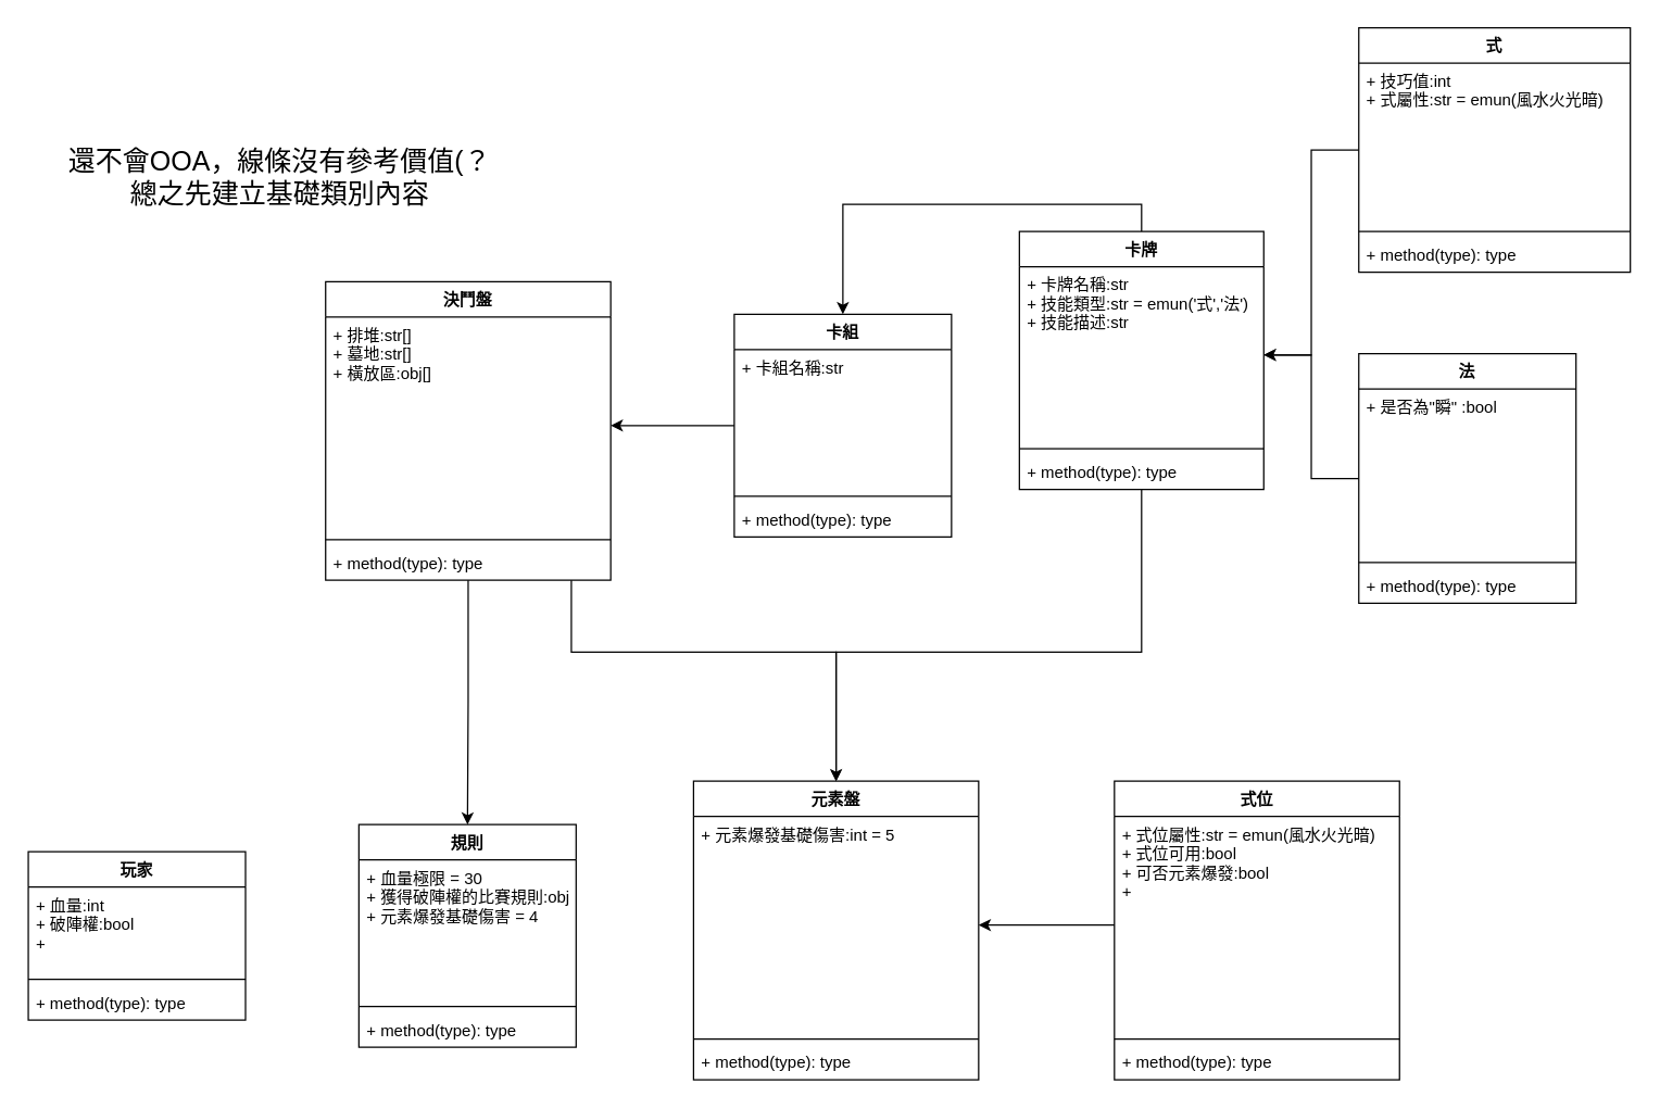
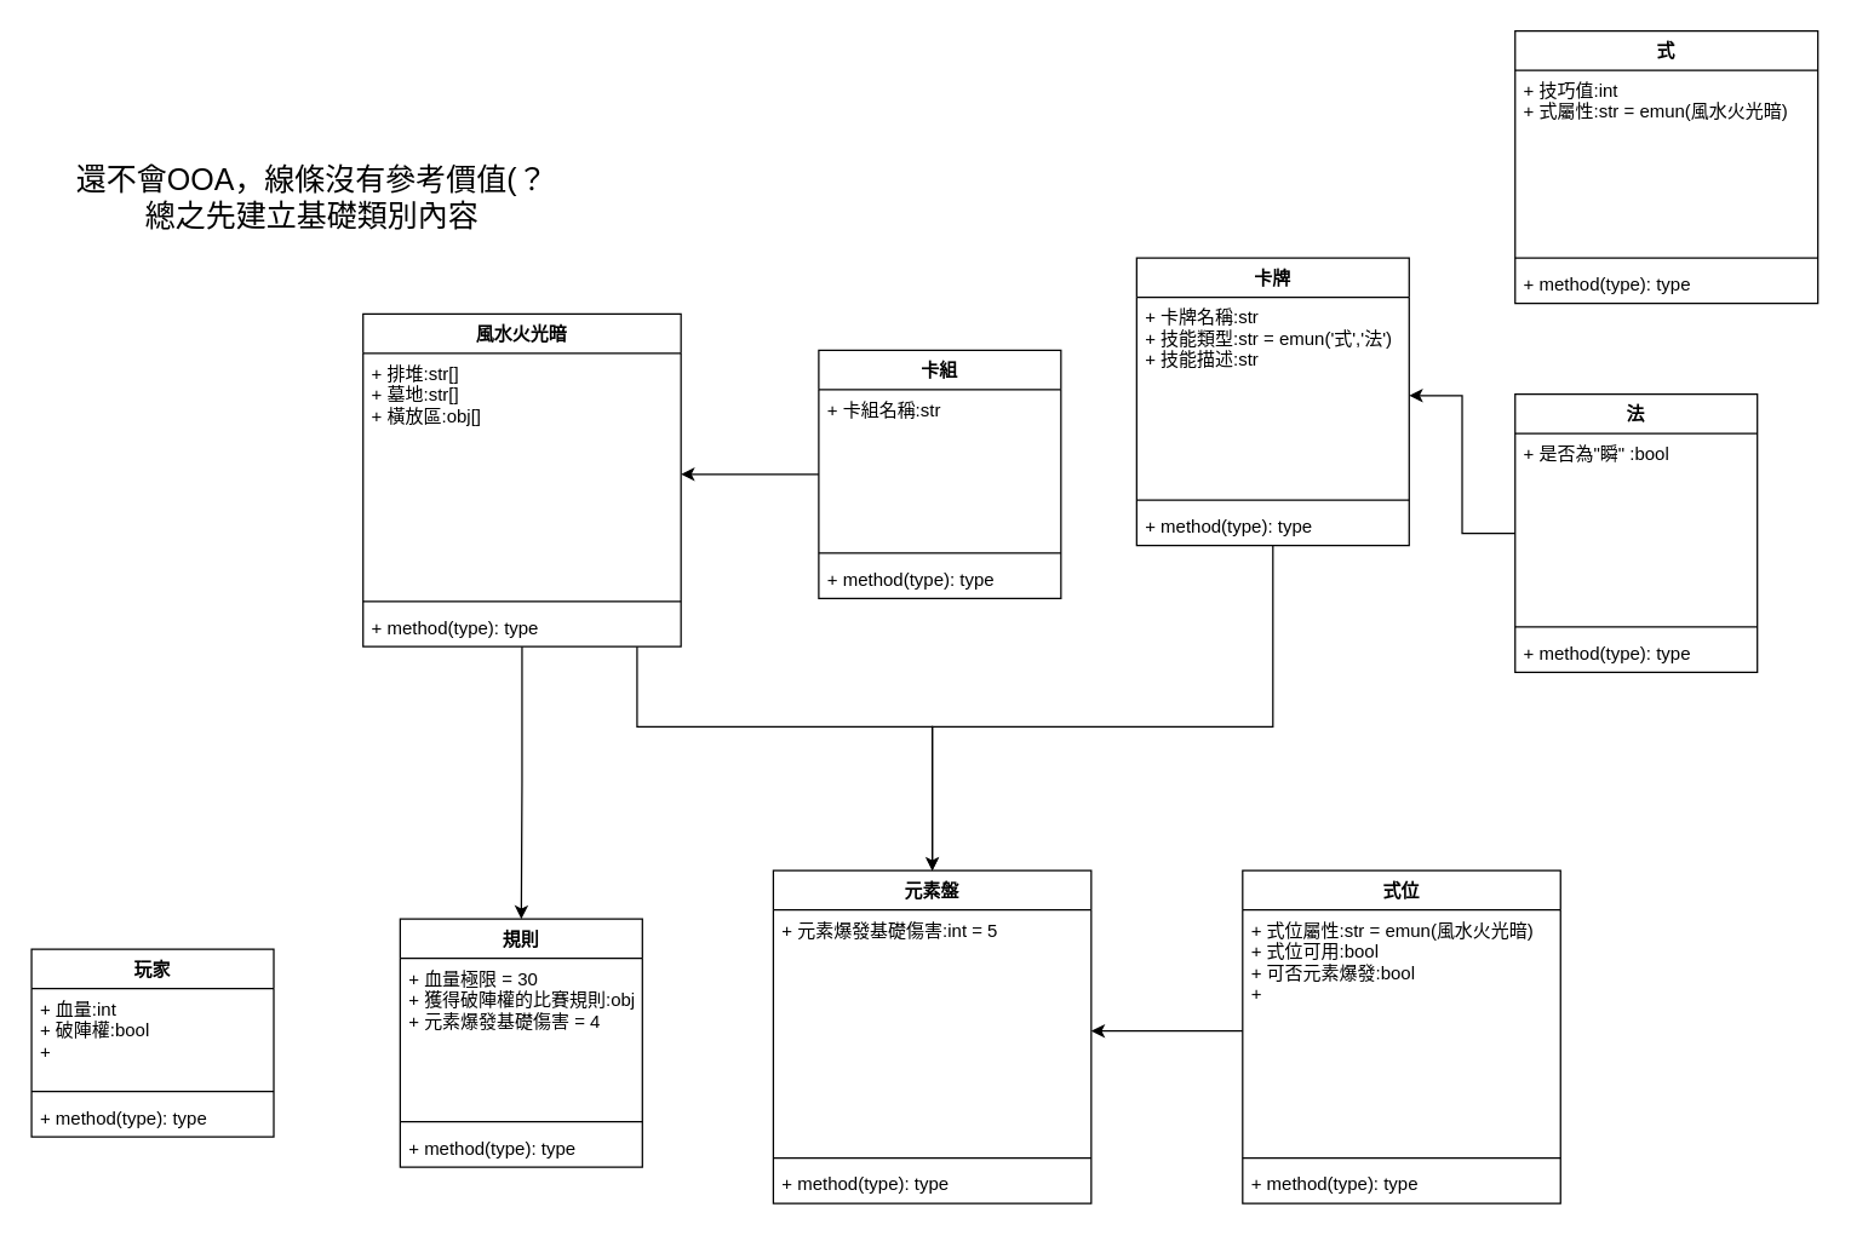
  <mxCell id="0" />
  <mxCell id="1" parent="0" />
  <mxCell id="2" value="元素盤" style="swimlane;fontStyle=1;align=center;verticalAlign=top;childLayout=stackLayout;horizontal=1;startSize=26;horizontalStack=0;resizeParent=1;resizeParentMax=0;resizeLast=0;collapsible=1;marginBottom=0;" parent="1" vertex="1"><mxGeometry x="510" y="575" width="210" height="220" as="geometry" /></mxCell>
  <mxCell id="3" value="+ 元素爆發基礎傷害:int = 5" style="text;strokeColor=none;fillColor=none;align=left;verticalAlign=top;spacingLeft=4;spacingRight=4;overflow=hidden;rotatable=0;points=[[0,0.5],[1,0.5]];portConstraint=eastwest;" parent="2" vertex="1"><mxGeometry y="26" width="210" height="160" as="geometry" /></mxCell>
  <mxCell id="4" value="" style="line;strokeWidth=1;fillColor=none;align=left;verticalAlign=middle;spacingTop=-1;spacingLeft=3;spacingRight=3;rotatable=0;labelPosition=right;points=[];portConstraint=eastwest;strokeColor=inherit;" parent="2" vertex="1"><mxGeometry y="186" width="210" height="8" as="geometry" /></mxCell>
  <mxCell id="5" value="+ method(type): type" style="text;strokeColor=none;fillColor=none;align=left;verticalAlign=top;spacingLeft=4;spacingRight=4;overflow=hidden;rotatable=0;points=[[0,0.5],[1,0.5]];portConstraint=eastwest;" parent="2" vertex="1"><mxGeometry y="194" width="210" height="26" as="geometry" /></mxCell>
  <mxCell id="6" value="玩家" style="swimlane;fontStyle=1;align=center;verticalAlign=top;childLayout=stackLayout;horizontal=1;startSize=26;horizontalStack=0;resizeParent=1;resizeParentMax=0;resizeLast=0;collapsible=1;marginBottom=0;" vertex="1" parent="1"><mxGeometry x="20" y="627" width="160" height="124" as="geometry" /></mxCell>
  <mxCell id="7" value="+ 血量:int&#10;+ 破陣權:bool&#10;+ &#10;" style="text;strokeColor=none;fillColor=none;align=left;verticalAlign=top;spacingLeft=4;spacingRight=4;overflow=hidden;rotatable=0;points=[[0,0.5],[1,0.5]];portConstraint=eastwest;" vertex="1" parent="6"><mxGeometry y="26" width="160" height="64" as="geometry" /></mxCell>
  <mxCell id="8" value="" style="line;strokeWidth=1;fillColor=none;align=left;verticalAlign=middle;spacingTop=-1;spacingLeft=3;spacingRight=3;rotatable=0;labelPosition=right;points=[];portConstraint=eastwest;strokeColor=inherit;" vertex="1" parent="6"><mxGeometry y="90" width="160" height="8" as="geometry" /></mxCell>
  <mxCell id="9" value="+ method(type): type" style="text;strokeColor=none;fillColor=none;align=left;verticalAlign=top;spacingLeft=4;spacingRight=4;overflow=hidden;rotatable=0;points=[[0,0.5],[1,0.5]];portConstraint=eastwest;" vertex="1" parent="6"><mxGeometry y="98" width="160" height="26" as="geometry" /></mxCell>
  <mxCell id="10" style="edgeStyle=orthogonalEdgeStyle;rounded=0;orthogonalLoop=1;jettySize=auto;html=1;" edge="1" parent="1" source="11" target="28"><mxGeometry relative="1" as="geometry" /></mxCell>
  <mxCell id="11" value="卡組" style="swimlane;fontStyle=1;align=center;verticalAlign=top;childLayout=stackLayout;horizontal=1;startSize=26;horizontalStack=0;resizeParent=1;resizeParentMax=0;resizeLast=0;collapsible=1;marginBottom=0;" vertex="1" parent="1"><mxGeometry x="540" y="231" width="160" height="164" as="geometry" /></mxCell>
  <mxCell id="12" value="+ 卡組名稱:str" style="text;strokeColor=none;fillColor=none;align=left;verticalAlign=top;spacingLeft=4;spacingRight=4;overflow=hidden;rotatable=0;points=[[0,0.5],[1,0.5]];portConstraint=eastwest;" vertex="1" parent="11"><mxGeometry y="26" width="160" height="104" as="geometry" /></mxCell>
  <mxCell id="13" value="" style="line;strokeWidth=1;fillColor=none;align=left;verticalAlign=middle;spacingTop=-1;spacingLeft=3;spacingRight=3;rotatable=0;labelPosition=right;points=[];portConstraint=eastwest;strokeColor=inherit;" vertex="1" parent="11"><mxGeometry y="130" width="160" height="8" as="geometry" /></mxCell>
  <mxCell id="14" value="+ method(type): type" style="text;strokeColor=none;fillColor=none;align=left;verticalAlign=top;spacingLeft=4;spacingRight=4;overflow=hidden;rotatable=0;points=[[0,0.5],[1,0.5]];portConstraint=eastwest;" vertex="1" parent="11"><mxGeometry y="138" width="160" height="26" as="geometry" /></mxCell>
- <mxCell id="15" style="edgeStyle=orthogonalEdgeStyle;rounded=0;orthogonalLoop=1;jettySize=auto;html=1;exitX=0.5;exitY=0;exitDx=0;exitDy=0;entryX=0.5;entryY=0;entryDx=0;entryDy=0;" edge="1" parent="1" source="17" target="11"><mxGeometry relative="1" as="geometry" /></mxCell>
  <mxCell id="16" style="edgeStyle=orthogonalEdgeStyle;rounded=0;orthogonalLoop=1;jettySize=auto;html=1;endArrow=open;" edge="1" parent="1" source="17" target="2"><mxGeometry relative="1" as="geometry"><Array as="points"><mxPoint x="840" y="480" /><mxPoint x="615" y="480" /></Array></mxGeometry></mxCell>
  <mxCell id="17" value="卡牌" style="swimlane;fontStyle=1;align=center;verticalAlign=top;childLayout=stackLayout;horizontal=1;startSize=26;horizontalStack=0;resizeParent=1;resizeParentMax=0;resizeLast=0;collapsible=1;marginBottom=0;" vertex="1" parent="1"><mxGeometry x="750" y="170" width="180" height="190" as="geometry" /></mxCell>
  <mxCell id="18" value="+ 卡牌名稱:str&#10;+ 技能類型:str = emun('式','法')&#10;+ 技能描述:str&#10;&#10;" style="text;strokeColor=none;fillColor=none;align=left;verticalAlign=top;spacingLeft=4;spacingRight=4;overflow=hidden;rotatable=0;points=[[0,0.5],[1,0.5]];portConstraint=eastwest;" vertex="1" parent="17"><mxGeometry y="26" width="180" height="130" as="geometry" /></mxCell>
  <mxCell id="19" value="" style="line;strokeWidth=1;fillColor=none;align=left;verticalAlign=middle;spacingTop=-1;spacingLeft=3;spacingRight=3;rotatable=0;labelPosition=right;points=[];portConstraint=eastwest;strokeColor=inherit;" vertex="1" parent="17"><mxGeometry y="156" width="180" height="8" as="geometry" /></mxCell>
  <mxCell id="20" value="+ method(type): type" style="text;strokeColor=none;fillColor=none;align=left;verticalAlign=top;spacingLeft=4;spacingRight=4;overflow=hidden;rotatable=0;points=[[0,0.5],[1,0.5]];portConstraint=eastwest;" vertex="1" parent="17"><mxGeometry y="164" width="180" height="26" as="geometry" /></mxCell>
  <mxCell id="21" value="規則" style="swimlane;fontStyle=1;align=center;verticalAlign=top;childLayout=stackLayout;horizontal=1;startSize=26;horizontalStack=0;resizeParent=1;resizeParentMax=0;resizeLast=0;collapsible=1;marginBottom=0;" vertex="1" parent="1"><mxGeometry x="263.5" y="607" width="160" height="164" as="geometry" /></mxCell>
  <mxCell id="22" value="+ 血量極限 = 30&#10;+ 獲得破陣權的比賽規則:obj&#10;+ 元素爆發基礎傷害 = 4" style="text;strokeColor=none;fillColor=none;align=left;verticalAlign=top;spacingLeft=4;spacingRight=4;overflow=hidden;rotatable=0;points=[[0,0.5],[1,0.5]];portConstraint=eastwest;" vertex="1" parent="21"><mxGeometry y="26" width="160" height="104" as="geometry" /></mxCell>
  <mxCell id="23" value="" style="line;strokeWidth=1;fillColor=none;align=left;verticalAlign=middle;spacingTop=-1;spacingLeft=3;spacingRight=3;rotatable=0;labelPosition=right;points=[];portConstraint=eastwest;strokeColor=inherit;" vertex="1" parent="21"><mxGeometry y="130" width="160" height="8" as="geometry" /></mxCell>
  <mxCell id="24" value="+ method(type): type" style="text;strokeColor=none;fillColor=none;align=left;verticalAlign=top;spacingLeft=4;spacingRight=4;overflow=hidden;rotatable=0;points=[[0,0.5],[1,0.5]];portConstraint=eastwest;" vertex="1" parent="21"><mxGeometry y="138" width="160" height="26" as="geometry" /></mxCell>
  <mxCell id="25" style="edgeStyle=orthogonalEdgeStyle;rounded=0;orthogonalLoop=1;jettySize=auto;html=1;entryX=0.5;entryY=0;entryDx=0;entryDy=0;" edge="1" parent="1" source="27" target="2"><mxGeometry relative="1" as="geometry"><Array as="points"><mxPoint x="420" y="480" /><mxPoint x="615" y="480" /></Array></mxGeometry></mxCell>
  <mxCell id="26" style="edgeStyle=orthogonalEdgeStyle;rounded=0;orthogonalLoop=1;jettySize=auto;html=1;entryX=0.5;entryY=0;entryDx=0;entryDy=0;fontSize=20;" edge="1" parent="1" source="27" target="21"><mxGeometry relative="1" as="geometry" /></mxCell>
- <mxCell id="27" value="決鬥盤" style="swimlane;fontStyle=1;align=center;verticalAlign=top;childLayout=stackLayout;horizontal=1;startSize=26;horizontalStack=0;resizeParent=1;resizeParentMax=0;resizeLast=0;collapsible=1;marginBottom=0;" vertex="1" parent="1"><mxGeometry x="239" y="207" width="210" height="220" as="geometry" /></mxCell>
+ <mxCell id="27" value="風水火光暗" style="swimlane;fontStyle=1;align=center;verticalAlign=top;childLayout=stackLayout;horizontal=1;startSize=26;horizontalStack=0;resizeParent=1;resizeParentMax=0;resizeLast=0;collapsible=1;marginBottom=0;" vertex="1" parent="1"><mxGeometry x="239" y="207" width="210" height="220" as="geometry" /></mxCell>
  <mxCell id="28" value="+ 排堆:str[]&#10;+ 墓地:str[]&#10;+ 橫放區:obj[]" style="text;strokeColor=none;fillColor=none;align=left;verticalAlign=top;spacingLeft=4;spacingRight=4;overflow=hidden;rotatable=0;points=[[0,0.5],[1,0.5]];portConstraint=eastwest;" vertex="1" parent="27"><mxGeometry y="26" width="210" height="160" as="geometry" /></mxCell>
  <mxCell id="29" value="" style="line;strokeWidth=1;fillColor=none;align=left;verticalAlign=middle;spacingTop=-1;spacingLeft=3;spacingRight=3;rotatable=0;labelPosition=right;points=[];portConstraint=eastwest;strokeColor=inherit;" vertex="1" parent="27"><mxGeometry y="186" width="210" height="8" as="geometry" /></mxCell>
  <mxCell id="30" value="+ method(type): type" style="text;strokeColor=none;fillColor=none;align=left;verticalAlign=top;spacingLeft=4;spacingRight=4;overflow=hidden;rotatable=0;points=[[0,0.5],[1,0.5]];portConstraint=eastwest;" vertex="1" parent="27"><mxGeometry y="194" width="210" height="26" as="geometry" /></mxCell>
  <mxCell id="31" value="式位" style="swimlane;fontStyle=1;align=center;verticalAlign=top;childLayout=stackLayout;horizontal=1;startSize=26;horizontalStack=0;resizeParent=1;resizeParentMax=0;resizeLast=0;collapsible=1;marginBottom=0;" vertex="1" parent="1"><mxGeometry x="820" y="575" width="210" height="220" as="geometry" /></mxCell>
  <mxCell id="32" value="+ 式位屬性:str = emun(風水火光暗)&#10;+ 式位可用:bool&#10;+ 可否元素爆發:bool&#10;+ " style="text;strokeColor=none;fillColor=none;align=left;verticalAlign=top;spacingLeft=4;spacingRight=4;overflow=hidden;rotatable=0;points=[[0,0.5],[1,0.5]];portConstraint=eastwest;" vertex="1" parent="31"><mxGeometry y="26" width="210" height="160" as="geometry" /></mxCell>
  <mxCell id="33" value="" style="line;strokeWidth=1;fillColor=none;align=left;verticalAlign=middle;spacingTop=-1;spacingLeft=3;spacingRight=3;rotatable=0;labelPosition=right;points=[];portConstraint=eastwest;strokeColor=inherit;" vertex="1" parent="31"><mxGeometry y="186" width="210" height="8" as="geometry" /></mxCell>
  <mxCell id="34" value="+ method(type): type" style="text;strokeColor=none;fillColor=none;align=left;verticalAlign=top;spacingLeft=4;spacingRight=4;overflow=hidden;rotatable=0;points=[[0,0.5],[1,0.5]];portConstraint=eastwest;" vertex="1" parent="31"><mxGeometry y="194" width="210" height="26" as="geometry" /></mxCell>
  <mxCell id="35" style="edgeStyle=orthogonalEdgeStyle;rounded=0;orthogonalLoop=1;jettySize=auto;html=1;" edge="1" parent="1" source="32" target="3"><mxGeometry relative="1" as="geometry" /></mxCell>
- <mxCell id="36" style="edgeStyle=orthogonalEdgeStyle;rounded=0;orthogonalLoop=1;jettySize=auto;html=1;entryX=1;entryY=0.5;entryDx=0;entryDy=0;" edge="1" parent="1" source="37" target="18"><mxGeometry relative="1" as="geometry" /></mxCell>
  <mxCell id="37" value="式" style="swimlane;fontStyle=1;align=center;verticalAlign=top;childLayout=stackLayout;horizontal=1;startSize=26;horizontalStack=0;resizeParent=1;resizeParentMax=0;resizeLast=0;collapsible=1;marginBottom=0;" vertex="1" parent="1"><mxGeometry x="1000" y="20" width="200" height="180" as="geometry" /></mxCell>
  <mxCell id="38" value="+ 技巧值:int&#10;+ 式屬性:str = emun(風水火光暗)&#10;" style="text;strokeColor=none;fillColor=none;align=left;verticalAlign=top;spacingLeft=4;spacingRight=4;overflow=hidden;rotatable=0;points=[[0,0.5],[1,0.5]];portConstraint=eastwest;" vertex="1" parent="37"><mxGeometry y="26" width="200" height="120" as="geometry" /></mxCell>
  <mxCell id="39" value="" style="line;strokeWidth=1;fillColor=none;align=left;verticalAlign=middle;spacingTop=-1;spacingLeft=3;spacingRight=3;rotatable=0;labelPosition=right;points=[];portConstraint=eastwest;strokeColor=inherit;" vertex="1" parent="37"><mxGeometry y="146" width="200" height="8" as="geometry" /></mxCell>
  <mxCell id="40" value="+ method(type): type" style="text;strokeColor=none;fillColor=none;align=left;verticalAlign=top;spacingLeft=4;spacingRight=4;overflow=hidden;rotatable=0;points=[[0,0.5],[1,0.5]];portConstraint=eastwest;" vertex="1" parent="37"><mxGeometry y="154" width="200" height="26" as="geometry" /></mxCell>
  <mxCell id="41" style="edgeStyle=orthogonalEdgeStyle;rounded=0;orthogonalLoop=1;jettySize=auto;html=1;entryX=1;entryY=0.5;entryDx=0;entryDy=0;" edge="1" parent="1" source="42" target="18"><mxGeometry relative="1" as="geometry" /></mxCell>
  <mxCell id="42" value="法" style="swimlane;fontStyle=1;align=center;verticalAlign=top;childLayout=stackLayout;horizontal=1;startSize=26;horizontalStack=0;resizeParent=1;resizeParentMax=0;resizeLast=0;collapsible=1;marginBottom=0;" vertex="1" parent="1"><mxGeometry x="1000" y="260" width="160" height="184" as="geometry" /></mxCell>
  <mxCell id="43" value="+ 是否為&quot;瞬&quot; :bool &#10;&#10;" style="text;strokeColor=none;fillColor=none;align=left;verticalAlign=top;spacingLeft=4;spacingRight=4;overflow=hidden;rotatable=0;points=[[0,0.5],[1,0.5]];portConstraint=eastwest;" vertex="1" parent="42"><mxGeometry y="26" width="160" height="124" as="geometry" /></mxCell>
  <mxCell id="44" value="" style="line;strokeWidth=1;fillColor=none;align=left;verticalAlign=middle;spacingTop=-1;spacingLeft=3;spacingRight=3;rotatable=0;labelPosition=right;points=[];portConstraint=eastwest;strokeColor=inherit;" vertex="1" parent="42"><mxGeometry y="150" width="160" height="8" as="geometry" /></mxCell>
  <mxCell id="45" value="+ method(type): type" style="text;strokeColor=none;fillColor=none;align=left;verticalAlign=top;spacingLeft=4;spacingRight=4;overflow=hidden;rotatable=0;points=[[0,0.5],[1,0.5]];portConstraint=eastwest;" vertex="1" parent="42"><mxGeometry y="158" width="160" height="26" as="geometry" /></mxCell>
  <mxCell id="46" value="&lt;font style=&quot;font-size: 20px;&quot;&gt;還不會OOA，線條沒有參考價值(？&lt;br&gt;總之先建立基礎類別內容&lt;/font&gt;" style="text;html=1;align=center;verticalAlign=middle;resizable=0;points=[];autosize=1;strokeColor=none;fillColor=none;" vertex="1" parent="1"><mxGeometry x="40" y="100" width="330" height="60" as="geometry" /></mxCell>
